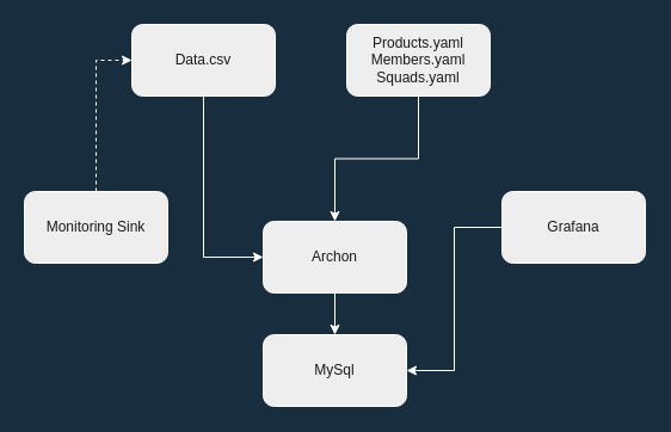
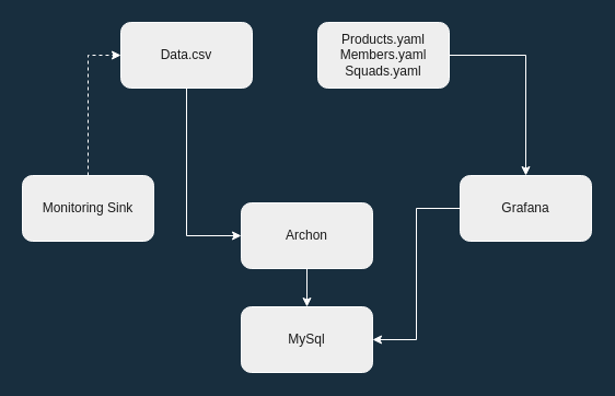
  <mxCell id="0" />
  <mxCell id="1" parent="0" />
  <mxCell id="2" style="edgeStyle=orthogonalEdgeStyle;rounded=0;orthogonalLoop=1;jettySize=auto;html=1;entryX=0;entryY=0.5;entryDx=0;entryDy=0;labelBackgroundColor=#182E3E;strokeColor=#FFFFFF;fontColor=#FFFFFF;dashed=1;" edge="1" parent="1" source="3" target="10"><mxGeometry relative="1" as="geometry"><mxPoint x="180" y="190" as="targetPoint" /></mxGeometry></mxCell>
  <mxCell id="3" value="Monitoring Sink" style="rounded=1;whiteSpace=wrap;html=1;fillColor=#EEEEEE;strokeColor=#FFFFFF;fontColor=#1A1A1A;" vertex="1" parent="1"><mxGeometry x="20" y="160" width="120" height="60" as="geometry" /></mxCell>
  <mxCell id="4" style="edgeStyle=orthogonalEdgeStyle;rounded=0;orthogonalLoop=1;jettySize=auto;html=1;labelBackgroundColor=#182E3E;strokeColor=#FFFFFF;fontColor=#FFFFFF;" edge="1" parent="1" source="5" target="6"><mxGeometry relative="1" as="geometry" /></mxCell>
  <mxCell id="5" value="Archon" style="rounded=1;whiteSpace=wrap;html=1;fillColor=#EEEEEE;strokeColor=#FFFFFF;fontColor=#1A1A1A;" vertex="1" parent="1"><mxGeometry x="220" y="185" width="120" height="60" as="geometry" /></mxCell>
  <mxCell id="6" value="MySql" style="rounded=1;whiteSpace=wrap;html=1;fillColor=#EEEEEE;strokeColor=#FFFFFF;fontColor=#1A1A1A;" vertex="1" parent="1"><mxGeometry x="220" y="280" width="120" height="60" as="geometry" /></mxCell>
  <mxCell id="7" style="edgeStyle=orthogonalEdgeStyle;rounded=0;orthogonalLoop=1;jettySize=auto;html=1;entryX=1;entryY=0.5;entryDx=0;entryDy=0;labelBackgroundColor=#182E3E;strokeColor=#FFFFFF;fontColor=#FFFFFF;" edge="1" parent="1" source="8" target="6"><mxGeometry relative="1" as="geometry" /></mxCell>
  <mxCell id="8" value="Grafana" style="rounded=1;whiteSpace=wrap;html=1;fillColor=#EEEEEE;strokeColor=#FFFFFF;fontColor=#1A1A1A;" vertex="1" parent="1"><mxGeometry x="420" y="160" width="120" height="60" as="geometry" /></mxCell>
  <mxCell id="9" style="edgeStyle=orthogonalEdgeStyle;rounded=0;orthogonalLoop=1;jettySize=auto;html=1;entryX=0;entryY=0.5;entryDx=0;entryDy=0;labelBackgroundColor=#182E3E;strokeColor=#FFFFFF;fontColor=#FFFFFF;" edge="1" parent="1" source="10" target="5"><mxGeometry relative="1" as="geometry" /></mxCell>
  <mxCell id="10" value="Data.csv" style="rounded=1;whiteSpace=wrap;html=1;fillColor=#EEEEEE;strokeColor=#FFFFFF;fontColor=#1A1A1A;" vertex="1" parent="1"><mxGeometry x="110" y="20" width="120" height="60" as="geometry" /></mxCell>
- <mxCell id="11" style="edgeStyle=orthogonalEdgeStyle;rounded=0;orthogonalLoop=1;jettySize=auto;html=1;labelBackgroundColor=#182E3E;strokeColor=#FFFFFF;fontColor=#FFFFFF;" edge="1" parent="1" source="12" target="5"><mxGeometry relative="1" as="geometry" /></mxCell>
+ <mxCell id="11" style="edgeStyle=orthogonalEdgeStyle;rounded=0;orthogonalLoop=1;jettySize=auto;html=1;labelBackgroundColor=#182E3E;strokeColor=#FFFFFF;fontColor=#FFFFFF;" edge="1" parent="1" source="12" target="8"><mxGeometry relative="1" as="geometry" /></mxCell>
  <mxCell id="12" value="Products.yaml&lt;br&gt;Members.yaml&lt;br&gt;Squads.yaml" style="rounded=1;whiteSpace=wrap;html=1;fillColor=#EEEEEE;strokeColor=#FFFFFF;fontColor=#1A1A1A;" vertex="1" parent="1"><mxGeometry x="290" y="20" width="120" height="60" as="geometry" /></mxCell>
